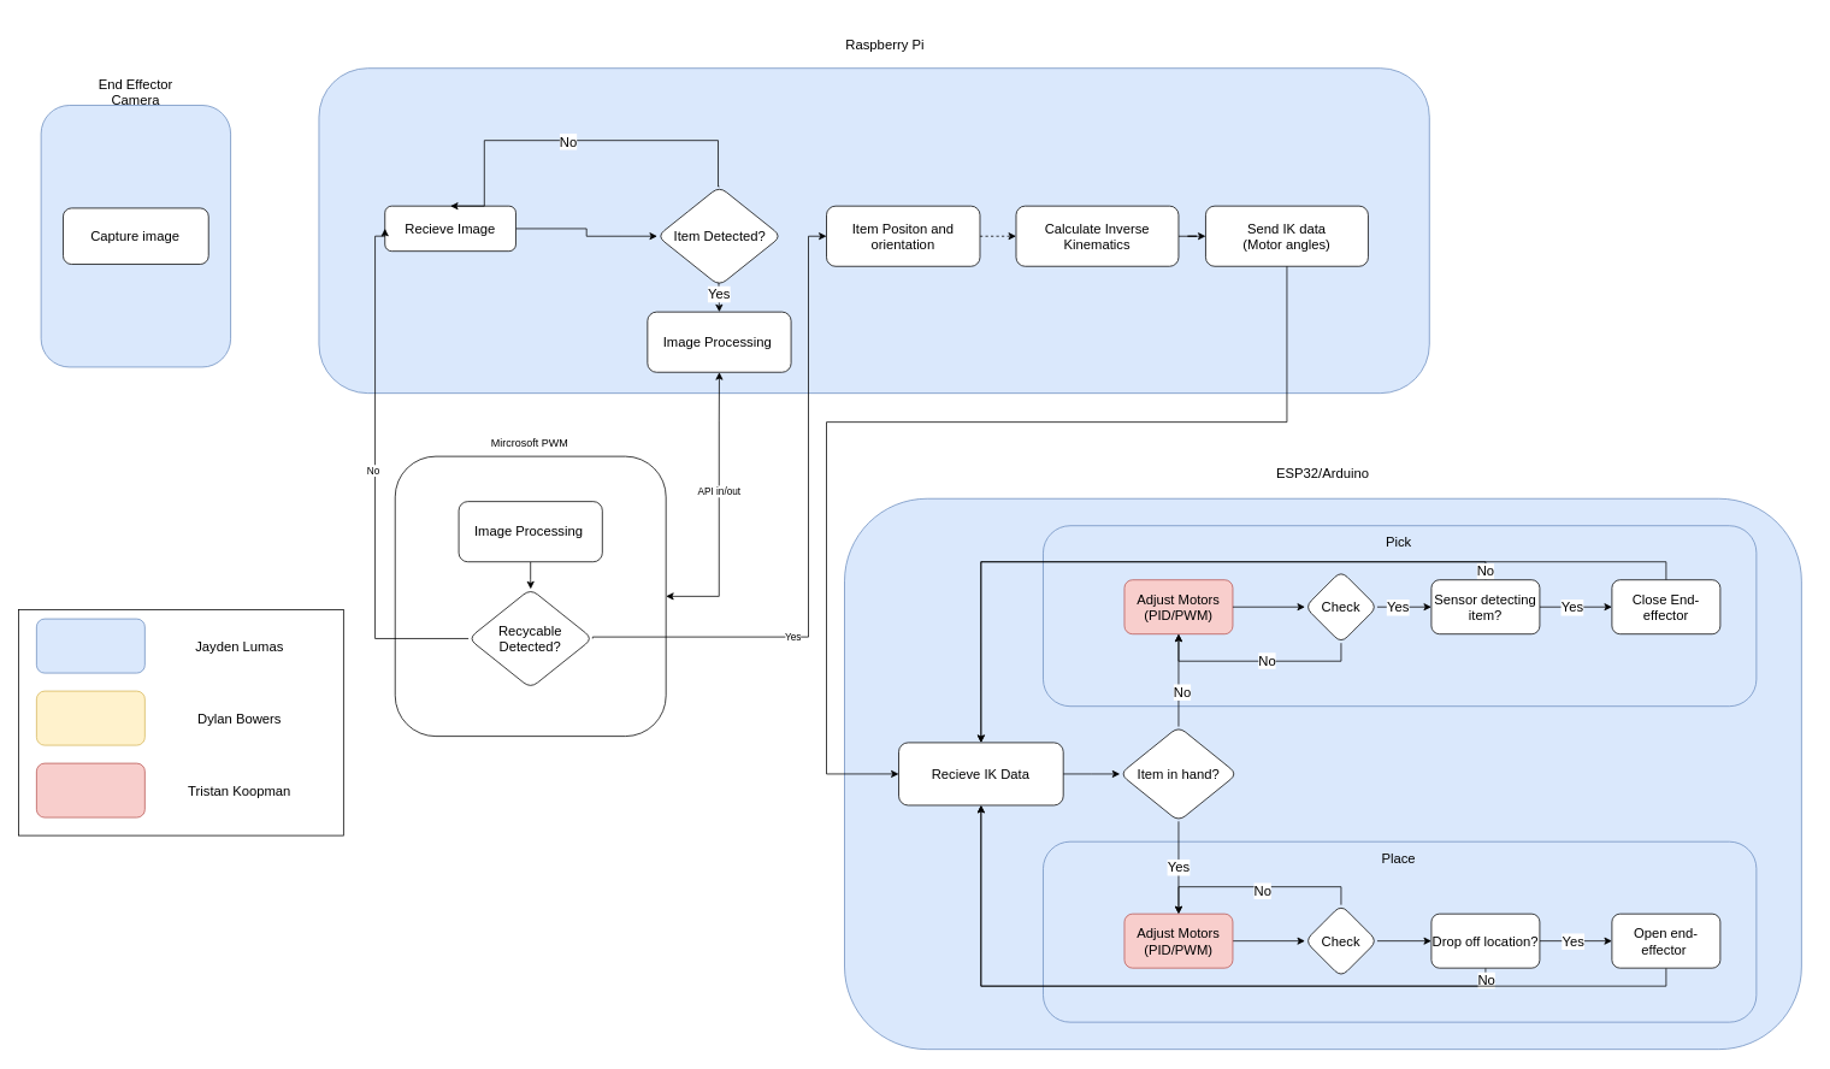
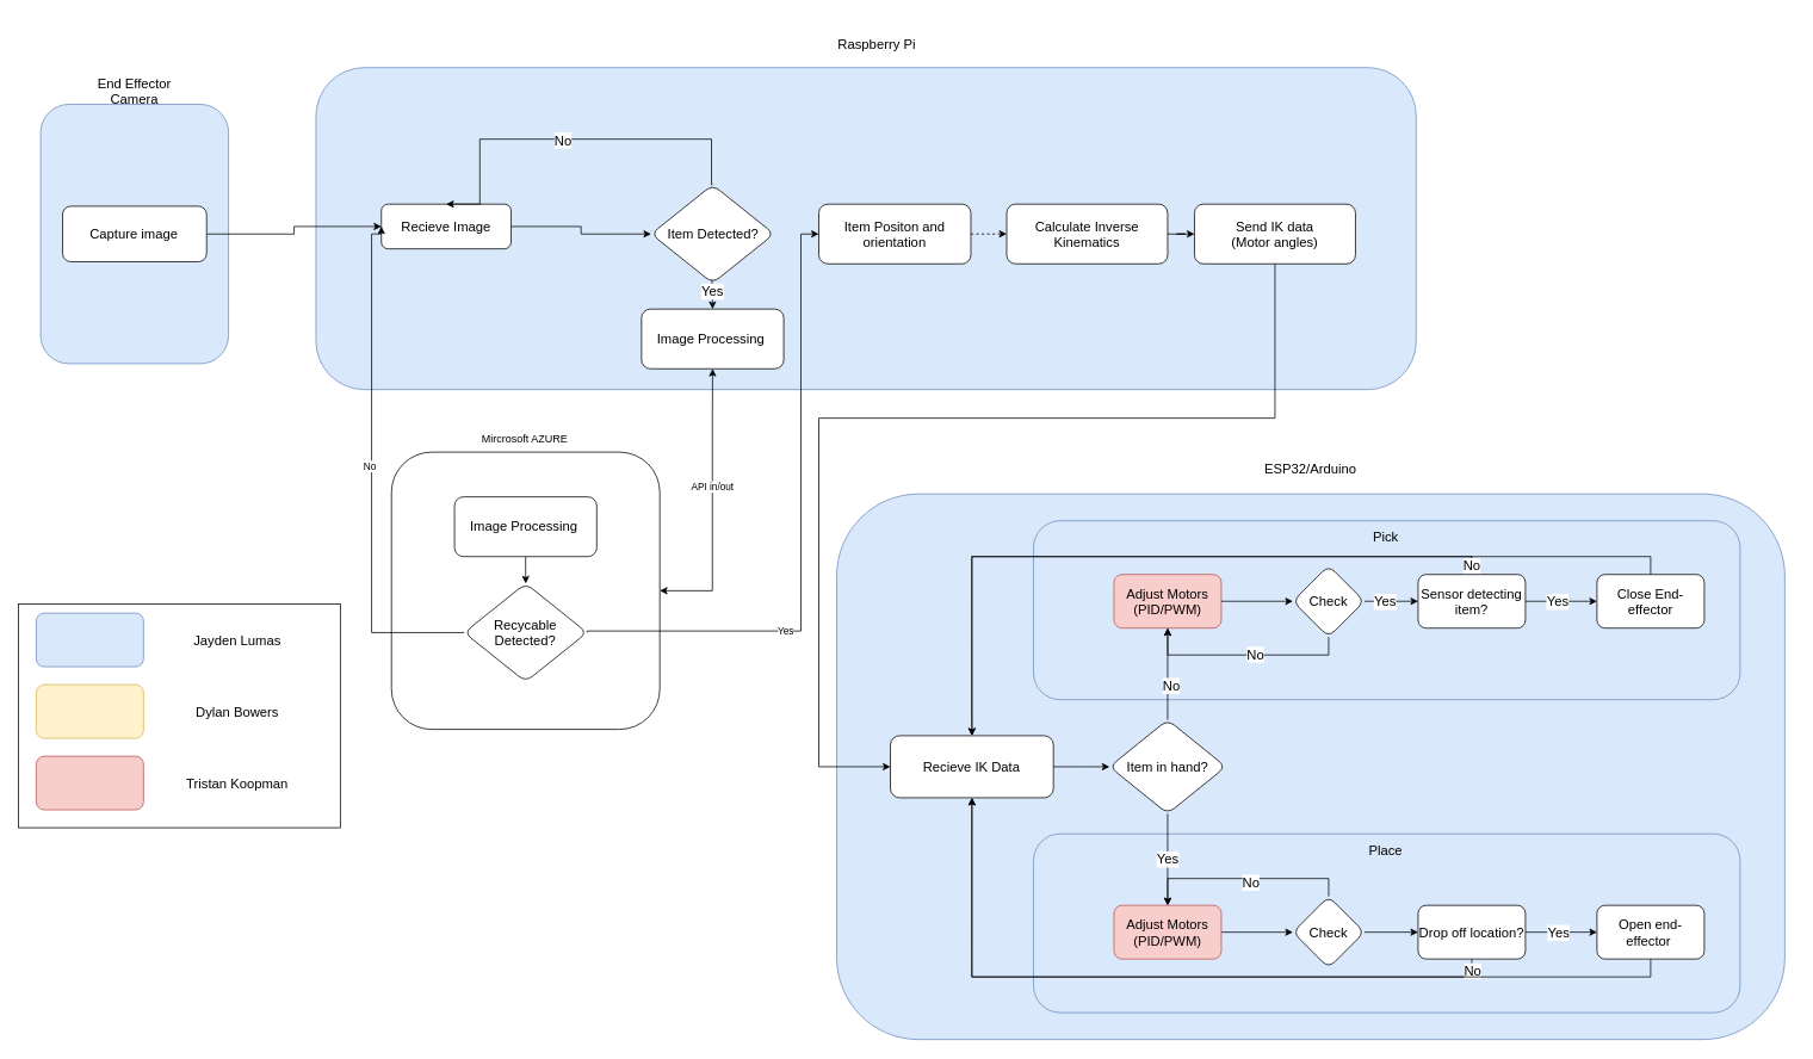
  <mxCell id="0" />
  <mxCell id="1" parent="0" />
  <mxCell id="2" value="" style="group;fontSize=15;" parent="1" vertex="1" connectable="0"><mxGeometry x="365" y="75" width="1230" height="510" as="geometry" /></mxCell>
  <mxCell id="3" value="" style="rounded=1;whiteSpace=wrap;html=1;glass=0;fillColor=#dae8fc;strokeColor=#6c8ebf;fontSize=15;" parent="2" vertex="1"><mxGeometry x="-12.18" width="1230" height="360" as="geometry" /></mxCell>
  <mxCell id="4" style="edgeStyle=orthogonalEdgeStyle;rounded=0;orthogonalLoop=1;jettySize=auto;html=1;entryX=0;entryY=0.5;entryDx=0;entryDy=0;fontSize=15;" parent="2" source="5" target="17" edge="1"><mxGeometry relative="1" as="geometry"><mxPoint x="340.99" y="186.065" as="targetPoint" /></mxGeometry></mxCell>
  <mxCell id="5" value="Recieve Image" style="rounded=1;whiteSpace=wrap;html=1;fontSize=15;" parent="2" vertex="1"><mxGeometry x="60.891" y="152.67" width="145" height="50" as="geometry" /></mxCell>
  <mxCell id="6" value="Image Processing&amp;nbsp;" style="rounded=1;whiteSpace=wrap;html=1;fontSize=15;" parent="2" vertex="1"><mxGeometry x="351.75" y="270" width="159.01" height="66.79" as="geometry" /></mxCell>
  <mxCell id="7" style="edgeStyle=orthogonalEdgeStyle;rounded=0;orthogonalLoop=1;jettySize=auto;html=1;entryX=0;entryY=0.5;entryDx=0;entryDy=0;fontSize=15;dashed=1;" parent="2" source="8" target="10" edge="1"><mxGeometry relative="1" as="geometry" /></mxCell>
  <mxCell id="8" value="Item Positon and orientation" style="rounded=1;whiteSpace=wrap;html=1;fontSize=15;" parent="2" vertex="1"><mxGeometry x="550" y="152.67" width="170" height="66.79" as="geometry" /></mxCell>
  <mxCell id="9" style="edgeStyle=orthogonalEdgeStyle;rounded=0;orthogonalLoop=1;jettySize=auto;html=1;fontSize=15;" parent="2" source="10" target="15" edge="1"><mxGeometry relative="1" as="geometry" /></mxCell>
  <mxCell id="10" value="Calculate Inverse Kinematics" style="rounded=1;whiteSpace=wrap;html=1;fontSize=15;" parent="2" vertex="1"><mxGeometry x="760" y="152.66" width="180" height="66.79" as="geometry" /></mxCell>
  <mxCell id="11" style="edgeStyle=orthogonalEdgeStyle;rounded=0;orthogonalLoop=1;jettySize=auto;html=1;entryX=0.5;entryY=0;entryDx=0;entryDy=0;fontSize=15;exitX=0.495;exitY=0.957;exitDx=0;exitDy=0;exitPerimeter=0;" parent="2" source="17" target="6" edge="1"><mxGeometry relative="1" as="geometry"><mxPoint x="420.495" y="219.46" as="sourcePoint" /></mxGeometry></mxCell>
  <mxCell id="12" value="Yes" style="edgeLabel;html=1;align=center;verticalAlign=middle;resizable=0;points=[];fontSize=15;" parent="11" vertex="1" connectable="0"><mxGeometry x="-0.222" y="4" relative="1" as="geometry"><mxPoint x="-4" as="offset" /></mxGeometry></mxCell>
  <mxCell id="13" style="edgeStyle=orthogonalEdgeStyle;rounded=0;orthogonalLoop=1;jettySize=auto;html=1;entryX=0.5;entryY=0;entryDx=0;entryDy=0;fontSize=15;exitX=0.5;exitY=0;exitDx=0;exitDy=0;" parent="2" source="17" target="5" edge="1"><mxGeometry relative="1" as="geometry"><Array as="points"><mxPoint x="430" y="131" /><mxPoint x="430" y="80" /><mxPoint x="171" y="80" /></Array><mxPoint x="420.545" y="152.67" as="sourcePoint" /></mxGeometry></mxCell>
  <mxCell id="14" value="No" style="edgeLabel;html=1;align=center;verticalAlign=middle;resizable=0;points=[];fontSize=15;" parent="13" vertex="1" connectable="0"><mxGeometry x="0.039" relative="1" as="geometry"><mxPoint as="offset" /></mxGeometry></mxCell>
  <mxCell id="15" value="Send IK data&lt;br&gt;(Motor angles)" style="rounded=1;whiteSpace=wrap;html=1;fontSize=15;" parent="2" vertex="1"><mxGeometry x="970" y="152.66" width="180" height="66.79" as="geometry" /></mxCell>
- <mxCell id="16" value="Mircrosoft PWM" style="text;html=1;align=center;verticalAlign=middle;resizable=0;points=[];autosize=1;strokeColor=none;fillColor=none;" vertex="1" parent="2"><mxGeometry x="160.71" y="400" width="120" height="30" as="geometry" /></mxCell>
+ <mxCell id="16" value="Mircrosoft AZURE" style="text;html=1;align=center;verticalAlign=middle;resizable=0;points=[];autosize=1;strokeColor=none;fillColor=none;" vertex="1" parent="2"><mxGeometry x="160.71" y="400" width="120" height="30" as="geometry" /></mxCell>
  <mxCell id="17" value="Item Detected?" style="rhombus;whiteSpace=wrap;html=1;fontSize=15;rounded=1;" vertex="1" parent="2"><mxGeometry x="362.5" y="131.06" width="137.5" height="109.99" as="geometry" /></mxCell>
  <mxCell id="18" value="" style="group;fontSize=15;" parent="1" vertex="1" connectable="0"><mxGeometry x="45" y="116.07" width="210" height="290" as="geometry" /></mxCell>
  <mxCell id="19" value="" style="rounded=1;whiteSpace=wrap;html=1;glass=0;fillColor=#dae8fc;strokeColor=#6c8ebf;fontSize=15;" parent="18" vertex="1"><mxGeometry width="210" height="290" as="geometry" /></mxCell>
  <mxCell id="20" value="Capture image" style="rounded=1;whiteSpace=wrap;html=1;fontSize=15;" parent="18" vertex="1"><mxGeometry x="24.47" y="113.929" width="161.06" height="62.143" as="geometry" /></mxCell>
+ <mxCell id="21" style="edgeStyle=orthogonalEdgeStyle;rounded=0;orthogonalLoop=1;jettySize=auto;html=1;entryX=0;entryY=0.5;entryDx=0;entryDy=0;fontSize=15;" parent="1" source="20" target="5" edge="1"><mxGeometry relative="1" as="geometry" /></mxCell>
  <mxCell id="22" value="Raspberry Pi" style="text;html=1;align=center;verticalAlign=middle;whiteSpace=wrap;rounded=0;movable=1;resizable=1;rotatable=1;deletable=1;editable=1;locked=0;connectable=1;fontSize=15;" parent="1" vertex="1"><mxGeometry x="878.851" y="20.36" width="202.298" height="54.643" as="geometry" /></mxCell>
  <mxCell id="23" value="End Effector Camera" style="text;html=1;align=center;verticalAlign=middle;whiteSpace=wrap;rounded=0;movable=1;resizable=1;rotatable=1;deletable=1;editable=1;locked=0;connectable=1;fontSize=15;" parent="1" vertex="1"><mxGeometry x="85.8" y="85" width="128.4" height="31.07" as="geometry" /></mxCell>
  <mxCell id="24" value="" style="group;fontSize=15;flipV=0;flipH=0;direction=east;" parent="1" vertex="1" connectable="0"><mxGeometry x="935" y="495" width="1070" height="666.79" as="geometry" /></mxCell>
  <mxCell id="25" value="" style="rounded=1;whiteSpace=wrap;html=1;glass=0;fillColor=#dae8fc;movable=1;resizable=1;rotatable=1;deletable=1;editable=1;locked=0;connectable=1;strokeColor=#6c8ebf;fontSize=15;" parent="24" vertex="1"><mxGeometry y="56.79" width="1060" height="610" as="geometry" /></mxCell>
  <mxCell id="26" value="" style="rounded=1;whiteSpace=wrap;html=1;fillColor=#dae8fc;strokeColor=#6c8ebf;fontSize=15;" parent="24" vertex="1"><mxGeometry x="220" y="436.79" width="790" height="200" as="geometry" /></mxCell>
  <mxCell id="27" value="" style="rounded=1;whiteSpace=wrap;html=1;fillColor=#dae8fc;strokeColor=#6c8ebf;fontSize=15;" parent="24" vertex="1"><mxGeometry x="220" y="86.79" width="790" height="200" as="geometry" /></mxCell>
  <mxCell id="28" value="ESP32/Arduino" style="text;html=1;align=center;verticalAlign=middle;whiteSpace=wrap;rounded=0;movable=1;resizable=1;rotatable=1;deletable=1;editable=1;locked=0;connectable=1;fontSize=15;" parent="24" vertex="1"><mxGeometry x="446.121" y="-5.684e-14" width="167.759" height="56.786" as="geometry" /></mxCell>
  <mxCell id="29" value="" style="group;movable=1;resizable=1;rotatable=1;deletable=1;editable=1;locked=0;connectable=1;fontSize=15;" parent="24" vertex="1" connectable="0"><mxGeometry x="10" y="76.79" width="1060" height="540" as="geometry" /></mxCell>
  <mxCell id="30" value="Recieve IK Data" style="rounded=1;whiteSpace=wrap;html=1;fontSize=15;" parent="29" vertex="1"><mxGeometry x="50.004" y="250.294" width="182.287" height="69.409" as="geometry" /></mxCell>
  <mxCell id="31" value="Item in hand?" style="rhombus;whiteSpace=wrap;html=1;rounded=1;fontSize=15;" parent="29" vertex="1"><mxGeometry x="295" y="232.5" width="130" height="105" as="geometry" /></mxCell>
  <mxCell id="32" value="" style="edgeStyle=orthogonalEdgeStyle;rounded=0;orthogonalLoop=1;jettySize=auto;html=1;fontSize=15;" parent="29" source="30" target="31" edge="1"><mxGeometry relative="1" as="geometry" /></mxCell>
  <mxCell id="33" value="Adjust Motors&lt;br&gt;(PID/PWM)" style="whiteSpace=wrap;html=1;rounded=1;fillColor=#f8cecc;strokeColor=#b85450;fontSize=15;" parent="29" vertex="1"><mxGeometry x="300" y="70" width="120" height="60" as="geometry" /></mxCell>
  <mxCell id="34" value="" style="edgeStyle=orthogonalEdgeStyle;rounded=0;orthogonalLoop=1;jettySize=auto;html=1;fontSize=15;" parent="29" source="31" target="33" edge="1"><mxGeometry relative="1" as="geometry" /></mxCell>
  <mxCell id="35" value="No" style="edgeLabel;html=1;align=center;verticalAlign=middle;resizable=0;points=[];fontSize=15;" parent="34" vertex="1" connectable="0"><mxGeometry x="-0.231" y="-3" relative="1" as="geometry"><mxPoint as="offset" /></mxGeometry></mxCell>
  <mxCell id="36" value="" style="edgeStyle=orthogonalEdgeStyle;rounded=0;orthogonalLoop=1;jettySize=auto;html=1;fontSize=15;" parent="29" source="37" target="41" edge="1"><mxGeometry relative="1" as="geometry" /></mxCell>
  <mxCell id="37" value="Adjust Motors&lt;br&gt;(PID/PWM)" style="whiteSpace=wrap;html=1;rounded=1;fillColor=#f8cecc;strokeColor=#b85450;fontSize=15;" parent="29" vertex="1"><mxGeometry x="300" y="440" width="120" height="60" as="geometry" /></mxCell>
  <mxCell id="38" value="Yes" style="edgeStyle=orthogonalEdgeStyle;rounded=0;orthogonalLoop=1;jettySize=auto;html=1;fontSize=15;" parent="29" source="31" target="37" edge="1"><mxGeometry relative="1" as="geometry" /></mxCell>
  <mxCell id="39" style="edgeStyle=orthogonalEdgeStyle;rounded=0;orthogonalLoop=1;jettySize=auto;html=1;entryX=0.5;entryY=0;entryDx=0;entryDy=0;fontSize=15;" parent="29" source="41" target="37" edge="1"><mxGeometry relative="1" as="geometry"><Array as="points"><mxPoint x="540" y="410" /><mxPoint x="360" y="410" /></Array></mxGeometry></mxCell>
  <mxCell id="40" value="No" style="edgeLabel;html=1;align=center;verticalAlign=middle;resizable=0;points=[];fontSize=15;" parent="39" vertex="1" connectable="0"><mxGeometry x="-0.071" y="4" relative="1" as="geometry"><mxPoint as="offset" /></mxGeometry></mxCell>
  <mxCell id="41" value="Check" style="rhombus;whiteSpace=wrap;html=1;rounded=1;fontSize=15;" parent="29" vertex="1"><mxGeometry x="500" y="430" width="80" height="80" as="geometry" /></mxCell>
  <mxCell id="42" style="edgeStyle=orthogonalEdgeStyle;rounded=0;orthogonalLoop=1;jettySize=auto;html=1;entryX=0.5;entryY=1;entryDx=0;entryDy=0;fontSize=15;" parent="29" source="44" target="33" edge="1"><mxGeometry relative="1" as="geometry"><Array as="points"><mxPoint x="540" y="160" /><mxPoint x="360" y="160" /></Array></mxGeometry></mxCell>
  <mxCell id="43" value="No" style="edgeLabel;html=1;align=center;verticalAlign=middle;resizable=0;points=[];fontSize=15;" parent="42" vertex="1" connectable="0"><mxGeometry x="-0.103" y="-1" relative="1" as="geometry"><mxPoint as="offset" /></mxGeometry></mxCell>
  <mxCell id="44" value="Check" style="rhombus;whiteSpace=wrap;html=1;rounded=1;fontSize=15;" parent="29" vertex="1"><mxGeometry x="500" y="60" width="80" height="80" as="geometry" /></mxCell>
  <mxCell id="45" value="" style="edgeStyle=orthogonalEdgeStyle;rounded=0;orthogonalLoop=1;jettySize=auto;html=1;fontSize=15;" parent="29" source="33" target="44" edge="1"><mxGeometry relative="1" as="geometry" /></mxCell>
  <mxCell id="46" style="edgeStyle=orthogonalEdgeStyle;rounded=0;orthogonalLoop=1;jettySize=auto;html=1;entryX=0.5;entryY=1;entryDx=0;entryDy=0;fontSize=15;" parent="24" source="50" target="30" edge="1"><mxGeometry relative="1" as="geometry"><Array as="points"><mxPoint x="710" y="596.79" /><mxPoint x="151" y="596.79" /></Array></mxGeometry></mxCell>
  <mxCell id="47" value="No" style="edgeLabel;html=1;align=center;verticalAlign=middle;resizable=0;points=[];fontSize=15;" parent="46" vertex="1" connectable="0"><mxGeometry x="-0.966" relative="1" as="geometry"><mxPoint as="offset" /></mxGeometry></mxCell>
  <mxCell id="48" value="" style="edgeStyle=orthogonalEdgeStyle;rounded=0;orthogonalLoop=1;jettySize=auto;html=1;fontSize=15;" parent="24" source="50" target="62" edge="1"><mxGeometry relative="1" as="geometry" /></mxCell>
  <mxCell id="49" value="Yes" style="edgeLabel;html=1;align=center;verticalAlign=middle;resizable=0;points=[];fontSize=15;" parent="48" vertex="1" connectable="0"><mxGeometry x="-0.091" relative="1" as="geometry"><mxPoint as="offset" /></mxGeometry></mxCell>
  <mxCell id="50" value="Drop off location?" style="whiteSpace=wrap;html=1;rounded=1;fontSize=15;" parent="24" vertex="1"><mxGeometry x="650" y="516.79" width="120" height="60" as="geometry" /></mxCell>
  <mxCell id="51" value="" style="edgeStyle=orthogonalEdgeStyle;rounded=0;orthogonalLoop=1;jettySize=auto;html=1;fontSize=15;" parent="24" source="41" target="50" edge="1"><mxGeometry relative="1" as="geometry" /></mxCell>
  <mxCell id="52" style="edgeStyle=orthogonalEdgeStyle;rounded=0;orthogonalLoop=1;jettySize=auto;html=1;entryX=0.5;entryY=0;entryDx=0;entryDy=0;fontSize=15;" parent="24" source="56" target="30" edge="1"><mxGeometry relative="1" as="geometry"><Array as="points"><mxPoint x="710" y="126.79" /><mxPoint x="151" y="126.79" /></Array></mxGeometry></mxCell>
  <mxCell id="53" value="No" style="edgeLabel;html=1;align=center;verticalAlign=middle;resizable=0;points=[];fontSize=15;" parent="52" vertex="1" connectable="0"><mxGeometry x="-0.88" y="-2" relative="1" as="geometry"><mxPoint x="27" y="12" as="offset" /></mxGeometry></mxCell>
  <mxCell id="54" value="" style="edgeStyle=orthogonalEdgeStyle;rounded=0;orthogonalLoop=1;jettySize=auto;html=1;fontSize=15;" parent="24" source="56" target="60" edge="1"><mxGeometry relative="1" as="geometry" /></mxCell>
  <mxCell id="55" value="Yes" style="edgeLabel;html=1;align=center;verticalAlign=middle;resizable=0;points=[];fontSize=15;" parent="54" vertex="1" connectable="0"><mxGeometry x="-0.135" relative="1" as="geometry"><mxPoint as="offset" /></mxGeometry></mxCell>
  <mxCell id="56" value="Sensor detecting item?" style="whiteSpace=wrap;html=1;rounded=1;fontSize=15;" parent="24" vertex="1"><mxGeometry x="650" y="146.79" width="120" height="60" as="geometry" /></mxCell>
  <mxCell id="57" value="" style="edgeStyle=orthogonalEdgeStyle;rounded=0;orthogonalLoop=1;jettySize=auto;html=1;fontSize=15;" parent="24" source="44" target="56" edge="1"><mxGeometry relative="1" as="geometry" /></mxCell>
  <mxCell id="58" value="Yes" style="edgeLabel;html=1;align=center;verticalAlign=middle;resizable=0;points=[];fontSize=15;" parent="57" vertex="1" connectable="0"><mxGeometry x="-0.573" y="-2" relative="1" as="geometry"><mxPoint x="9" y="-2" as="offset" /></mxGeometry></mxCell>
  <mxCell id="59" style="edgeStyle=orthogonalEdgeStyle;rounded=0;orthogonalLoop=1;jettySize=auto;html=1;entryX=0.5;entryY=0;entryDx=0;entryDy=0;fontSize=15;" parent="24" source="60" target="30" edge="1"><mxGeometry relative="1" as="geometry"><Array as="points"><mxPoint x="910" y="126.79" /><mxPoint x="151" y="126.79" /></Array></mxGeometry></mxCell>
  <mxCell id="60" value="Close End-effector" style="whiteSpace=wrap;html=1;rounded=1;fontSize=15;" parent="24" vertex="1"><mxGeometry x="850" y="146.79" width="120" height="60" as="geometry" /></mxCell>
  <mxCell id="61" style="edgeStyle=orthogonalEdgeStyle;rounded=0;orthogonalLoop=1;jettySize=auto;html=1;entryX=0.5;entryY=1;entryDx=0;entryDy=0;fontSize=15;" parent="24" source="62" target="30" edge="1"><mxGeometry relative="1" as="geometry"><Array as="points"><mxPoint x="910" y="596.79" /><mxPoint x="151" y="596.79" /></Array></mxGeometry></mxCell>
  <mxCell id="62" value="Open end-effector&amp;nbsp;" style="whiteSpace=wrap;html=1;rounded=1;fontSize=15;" parent="24" vertex="1"><mxGeometry x="850" y="516.79" width="120" height="60" as="geometry" /></mxCell>
  <mxCell id="63" value="Pick" style="text;html=1;align=center;verticalAlign=middle;whiteSpace=wrap;rounded=0;movable=1;resizable=1;rotatable=1;deletable=1;editable=1;locked=0;connectable=1;fontSize=15;" parent="24" vertex="1"><mxGeometry x="530.001" y="76.79" width="167.759" height="56.786" as="geometry" /></mxCell>
  <mxCell id="64" value="Place" style="text;html=1;align=center;verticalAlign=middle;whiteSpace=wrap;rounded=0;movable=1;resizable=1;rotatable=1;deletable=1;editable=1;locked=0;connectable=1;fontSize=15;" parent="24" vertex="1"><mxGeometry x="530.001" y="426.79" width="167.759" height="56.786" as="geometry" /></mxCell>
  <mxCell id="65" style="edgeStyle=orthogonalEdgeStyle;rounded=0;orthogonalLoop=1;jettySize=auto;html=1;entryX=0;entryY=0.5;entryDx=0;entryDy=0;fontSize=15;" parent="1" source="15" target="30" edge="1"><mxGeometry relative="1" as="geometry"><mxPoint x="1705.004" y="329.999" as="targetPoint" /><Array as="points"><mxPoint x="1425" y="467" /><mxPoint x="915" y="467" /><mxPoint x="915" y="857" /></Array></mxGeometry></mxCell>
  <mxCell id="66" value="" style="group;fontSize=15;" parent="1" vertex="1" connectable="0"><mxGeometry x="20" y="675" width="360" height="250" as="geometry" /></mxCell>
  <mxCell id="67" value="" style="rounded=0;whiteSpace=wrap;html=1;movable=1;resizable=1;rotatable=1;deletable=1;editable=1;locked=0;connectable=1;fontSize=15;" parent="66" vertex="1"><mxGeometry width="360" height="250" as="geometry" /></mxCell>
  <mxCell id="68" value="" style="rounded=1;whiteSpace=wrap;html=1;fillColor=#dae8fc;strokeColor=#6c8ebf;movable=1;resizable=1;rotatable=1;deletable=1;editable=1;locked=0;connectable=1;fontSize=15;" parent="66" vertex="1"><mxGeometry x="20" y="10" width="120" height="60" as="geometry" /></mxCell>
  <mxCell id="69" value="" style="rounded=1;whiteSpace=wrap;html=1;fillColor=#fff2cc;strokeColor=#d6b656;movable=1;resizable=1;rotatable=1;deletable=1;editable=1;locked=0;connectable=1;fontSize=15;" parent="66" vertex="1"><mxGeometry x="20" y="90" width="120" height="60" as="geometry" /></mxCell>
  <mxCell id="70" value="" style="rounded=1;whiteSpace=wrap;html=1;fillColor=#f8cecc;strokeColor=#b85450;movable=1;resizable=1;rotatable=1;deletable=1;editable=1;locked=0;connectable=1;fontSize=15;" parent="66" vertex="1"><mxGeometry x="20" y="170" width="120" height="60" as="geometry" /></mxCell>
  <mxCell id="71" value="Jayden Lumas" style="text;html=1;align=center;verticalAlign=middle;whiteSpace=wrap;rounded=0;movable=1;resizable=1;rotatable=1;deletable=1;editable=1;locked=0;connectable=1;fontSize=15;" parent="66" vertex="1"><mxGeometry x="150" y="25" width="190" height="30" as="geometry" /></mxCell>
  <mxCell id="72" value="Dylan Bowers" style="text;html=1;align=center;verticalAlign=middle;whiteSpace=wrap;rounded=0;movable=1;resizable=1;rotatable=1;deletable=1;editable=1;locked=0;connectable=1;fontSize=15;" parent="66" vertex="1"><mxGeometry x="150" y="105" width="190" height="30" as="geometry" /></mxCell>
  <mxCell id="73" value="Tristan Koopman" style="text;html=1;align=center;verticalAlign=middle;whiteSpace=wrap;rounded=0;movable=1;resizable=1;rotatable=1;deletable=1;editable=1;locked=0;connectable=1;fontSize=15;" parent="66" vertex="1"><mxGeometry x="150" y="185" width="190" height="30" as="geometry" /></mxCell>
  <mxCell id="74" style="edgeStyle=orthogonalEdgeStyle;rounded=0;orthogonalLoop=1;jettySize=auto;html=1;entryX=0.5;entryY=1;entryDx=0;entryDy=0;startArrow=classic;startFill=1;" edge="1" parent="1" source="76" target="6"><mxGeometry relative="1" as="geometry"><Array as="points"><mxPoint x="796" y="660" /><mxPoint x="796" y="465" /></Array></mxGeometry></mxCell>
  <mxCell id="75" value="API in/out" style="edgeLabel;html=1;align=center;verticalAlign=middle;resizable=0;points=[];" vertex="1" connectable="0" parent="74"><mxGeometry x="0.15" y="5" relative="1" as="geometry"><mxPoint x="4" y="2" as="offset" /></mxGeometry></mxCell>
  <mxCell id="76" value="" style="rounded=1;whiteSpace=wrap;html=1;movable=1;resizable=1;rotatable=1;deletable=1;editable=1;locked=0;connectable=1;fontSize=15;" vertex="1" parent="1"><mxGeometry x="437.2" y="505" width="300" height="310" as="geometry" /></mxCell>
  <mxCell id="77" value="" style="edgeStyle=orthogonalEdgeStyle;rounded=0;orthogonalLoop=1;jettySize=auto;html=1;" edge="1" parent="1" source="78" target="83"><mxGeometry relative="1" as="geometry" /></mxCell>
  <mxCell id="78" value="Image Processing&amp;nbsp;" style="rounded=1;whiteSpace=wrap;html=1;fontSize=15;" vertex="1" parent="1"><mxGeometry x="507.7" y="555" width="159.01" height="66.79" as="geometry" /></mxCell>
  <mxCell id="79" value="" style="edgeStyle=orthogonalEdgeStyle;rounded=0;orthogonalLoop=1;jettySize=auto;html=1;entryX=0;entryY=0.5;entryDx=0;entryDy=0;" edge="1" parent="1" source="83" target="5"><mxGeometry relative="1" as="geometry"><mxPoint x="750" y="715.005" as="targetPoint" /><Array as="points"><mxPoint x="415" y="707" /><mxPoint x="415" y="261" /></Array></mxGeometry></mxCell>
  <mxCell id="80" value="No" style="edgeLabel;html=1;align=center;verticalAlign=middle;resizable=0;points=[];" vertex="1" connectable="0" parent="79"><mxGeometry x="0.021" y="3" relative="1" as="geometry"><mxPoint as="offset" /></mxGeometry></mxCell>
  <mxCell id="81" value="" style="edgeStyle=orthogonalEdgeStyle;rounded=0;orthogonalLoop=1;jettySize=auto;html=1;entryX=0;entryY=0.5;entryDx=0;entryDy=0;exitX=1;exitY=0.5;exitDx=0;exitDy=0;" edge="1" parent="1" source="83" target="8"><mxGeometry relative="1" as="geometry"><mxPoint x="975" y="295" as="targetPoint" /><Array as="points"><mxPoint x="656" y="705" /><mxPoint x="895" y="705" /><mxPoint x="895" y="261" /></Array></mxGeometry></mxCell>
  <mxCell id="82" value="Yes" style="edgeLabel;html=1;align=center;verticalAlign=middle;resizable=0;points=[];" vertex="1" connectable="0" parent="81"><mxGeometry x="-0.366" relative="1" as="geometry"><mxPoint as="offset" /></mxGeometry></mxCell>
  <mxCell id="83" value="Recycable Detected?" style="rhombus;whiteSpace=wrap;html=1;fontSize=15;rounded=1;" vertex="1" parent="1"><mxGeometry x="518.45" y="651.8" width="137.5" height="109.99" as="geometry" /></mxCell>
